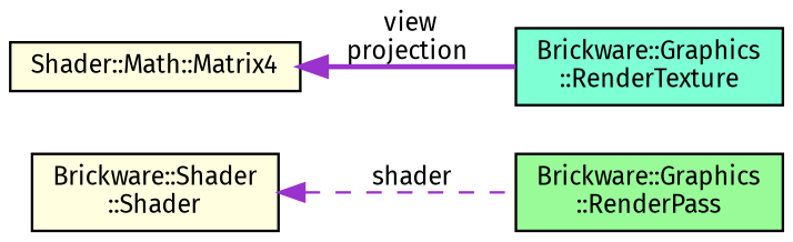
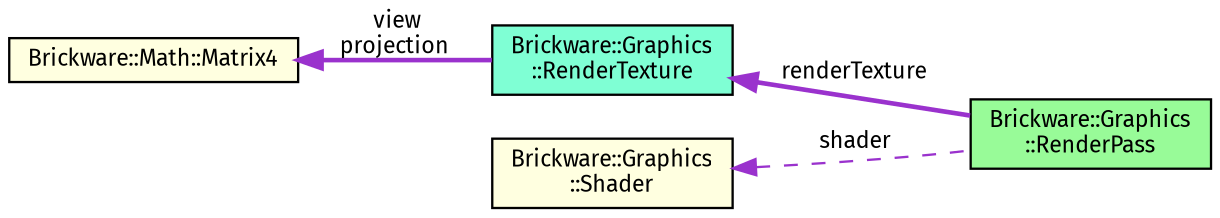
  digraph {
    fontname="Fira Sans"
    rankdir=LR
    node [color=black fillcolor=lightyellow fontname="Fira Sans" fontsize=10 shape=record style=filled]
    edge [color=darkorchid3 dir=back fontname="Fira Sans" fontsize=10 labelfontname=Helvetica labelfontsize=10 style=bold]
    n1 [fillcolor=palegreen fontcolor=black height=0.2 label="Brickware::Graphics\l::RenderPass" width=0.4]
-   n2 [height=0.2 label="Shader::Math::Matrix4" width=0.4]
+   n2 [height=0.2 label="Brickware::Math::Matrix4" width=0.4]
    n3 [fillcolor=aquamarine height=0.2 label="Brickware::Graphics\l::RenderTexture" width=0.4]
-   n4 [height=0.2 label="Brickware::Shader\l::Shader" width=0.4]
+   n4 [height=0.2 label="Brickware::Graphics\l::Shader" width=0.4]
    n2 -> n3 [label=" view\nprojection"]
+   n3 -> n1 [label=" renderTexture"]
    n4 -> n1 [label=" shader" style=dashed]
  }
